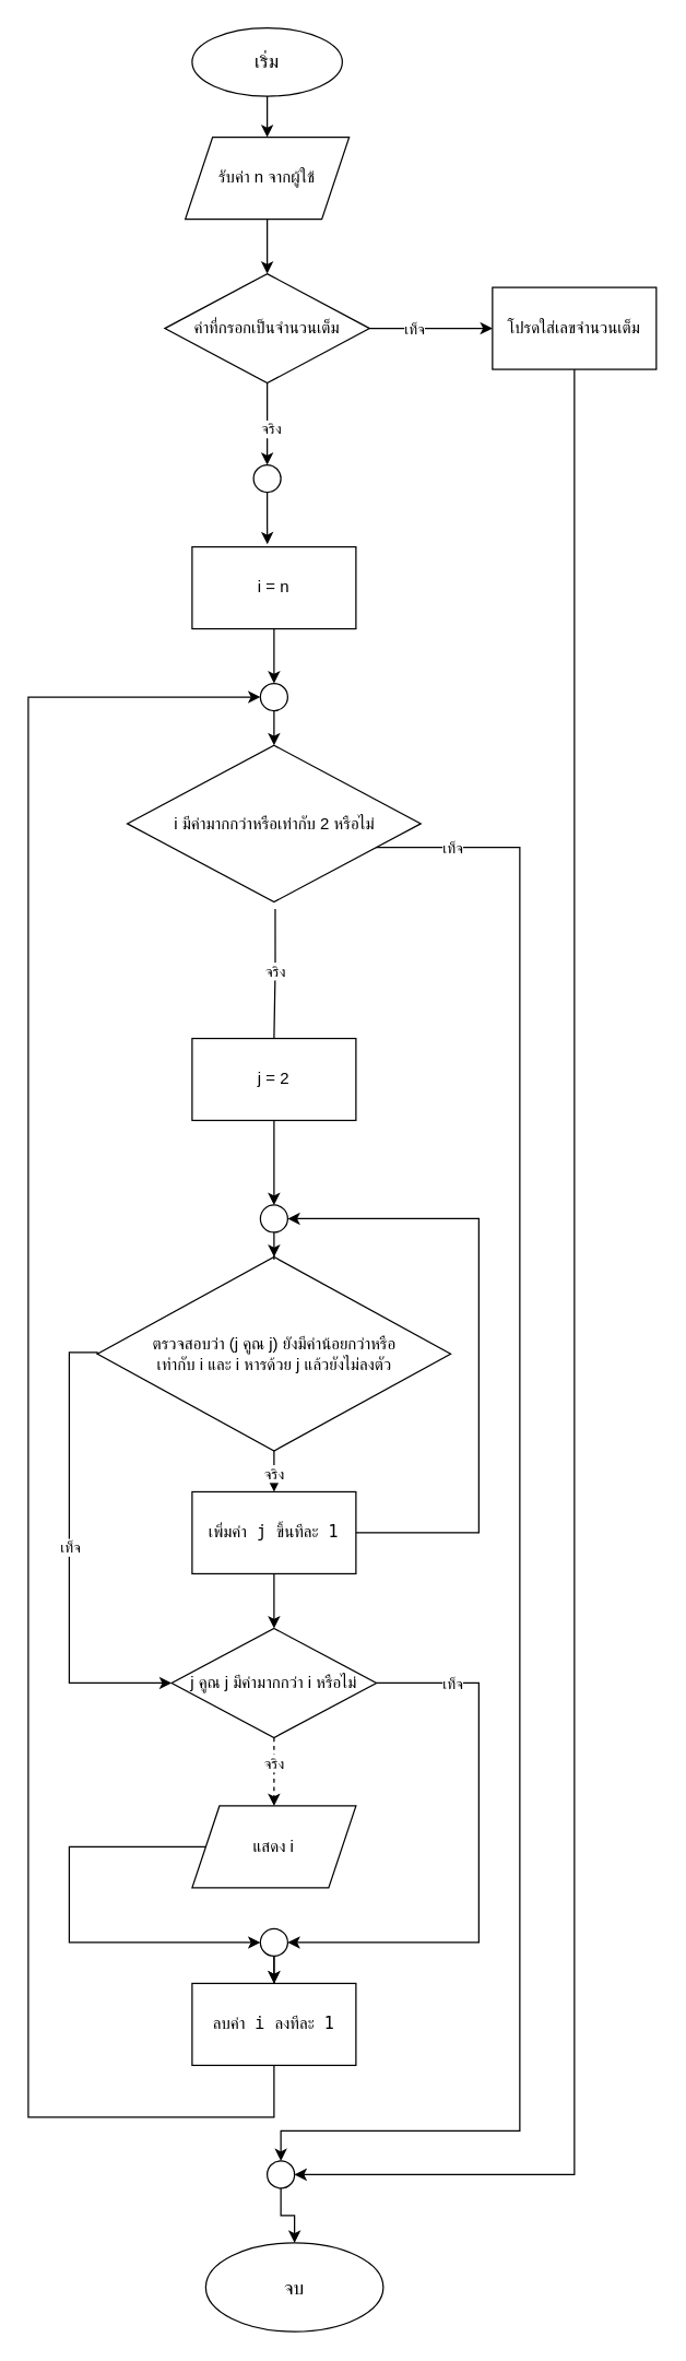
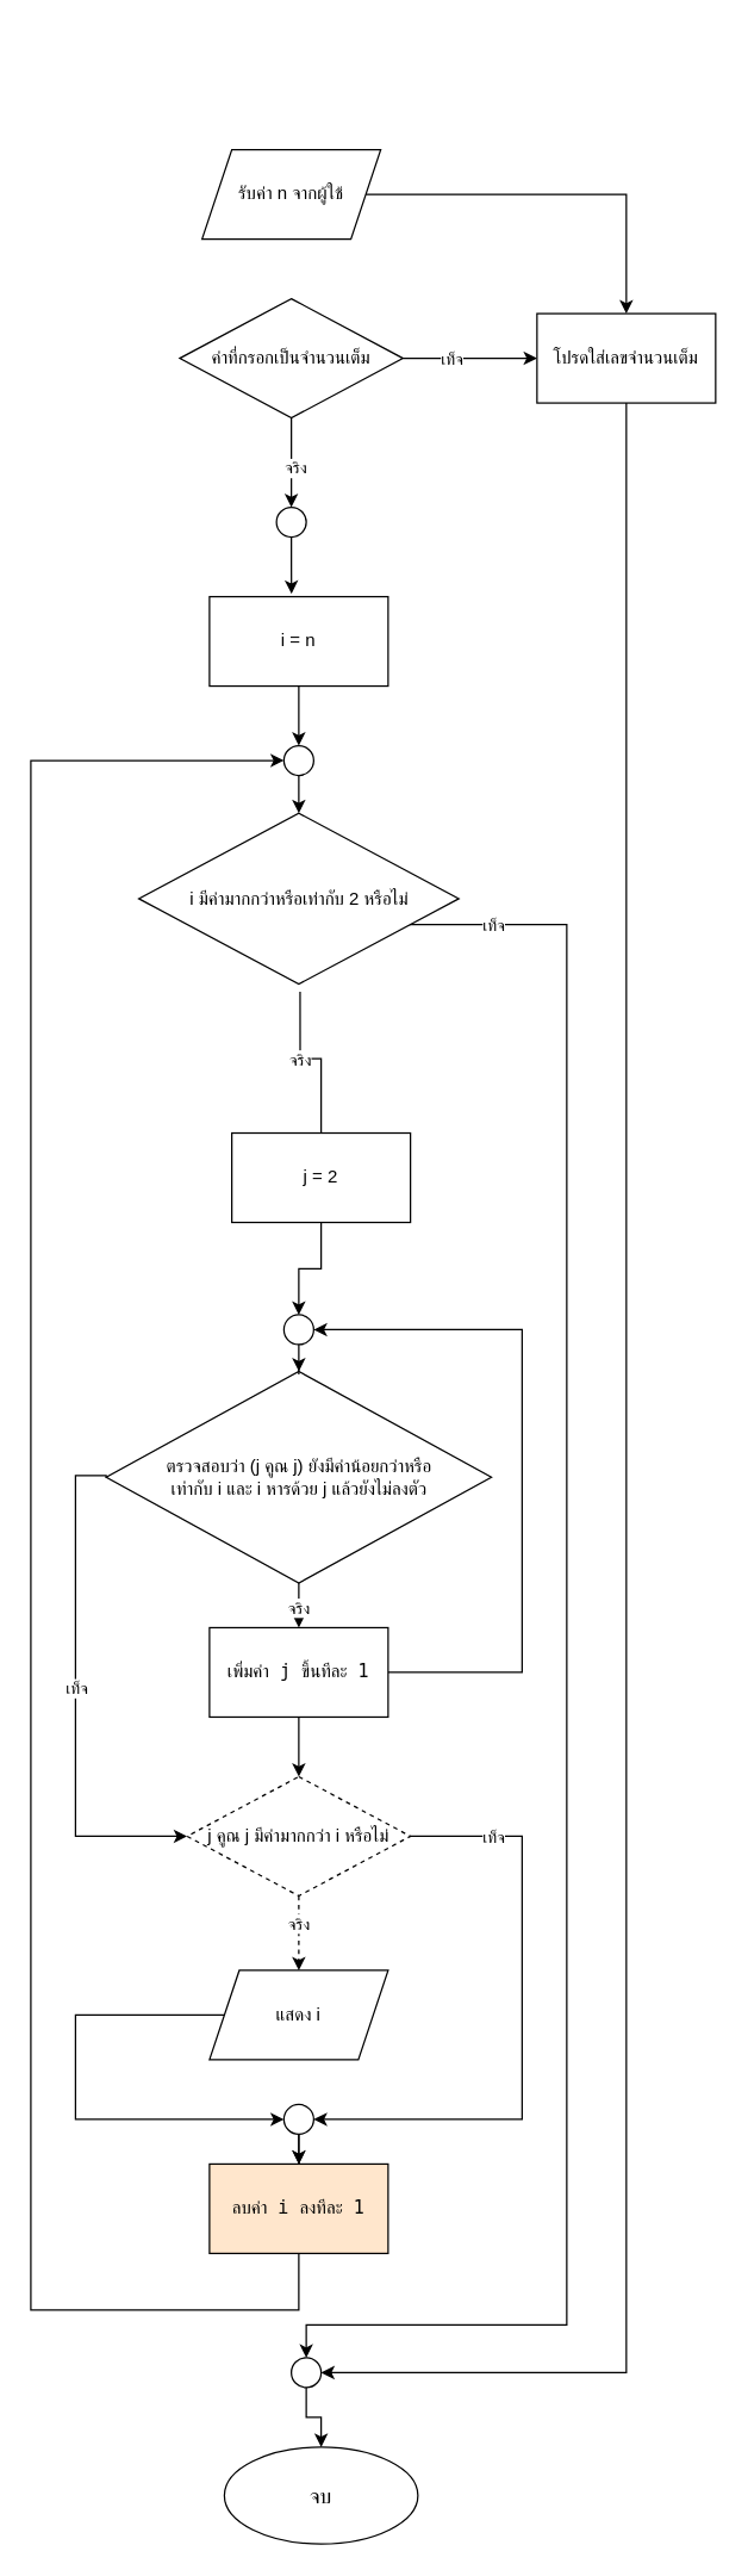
  <mxCell id="0" />
  <mxCell id="1" parent="0" />
- <mxCell id="2" style="edgeStyle=orthogonalEdgeStyle;rounded=0;orthogonalLoop=1;jettySize=auto;html=1;entryX=0.5;entryY=0;entryDx=0;entryDy=0;" parent="1" source="3" target="48" edge="1"><mxGeometry relative="1" as="geometry" /></mxCell>
- <mxCell id="3" value="&lt;font style=&quot;font-size: 14px;&quot;&gt;เริ่ม&lt;/font&gt;" style="ellipse;whiteSpace=wrap;html=1;" parent="1" vertex="1"><mxGeometry x="140" y="20" width="110" height="50" as="geometry" /></mxCell>
  <mxCell id="4" style="edgeStyle=orthogonalEdgeStyle;rounded=0;orthogonalLoop=1;jettySize=auto;html=1;entryX=0;entryY=0.5;entryDx=0;entryDy=0;" parent="1" source="8" target="10" edge="1"><mxGeometry relative="1" as="geometry"><mxPoint x="440" y="260" as="targetPoint" /></mxGeometry></mxCell>
  <mxCell id="5" value="เท็จ" style="edgeLabel;html=1;align=center;verticalAlign=middle;resizable=0;points=[];" parent="4" vertex="1" connectable="0"><mxGeometry x="-0.292" relative="1" as="geometry"><mxPoint as="offset" /></mxGeometry></mxCell>
  <mxCell id="6" style="edgeStyle=orthogonalEdgeStyle;rounded=0;orthogonalLoop=1;jettySize=auto;html=1;entryX=0.5;entryY=0;entryDx=0;entryDy=0;" parent="1" source="8" target="13" edge="1"><mxGeometry relative="1" as="geometry" /></mxCell>
  <mxCell id="7" value="จริง" style="edgeLabel;html=1;align=center;verticalAlign=middle;resizable=0;points=[];" parent="6" vertex="1" connectable="0"><mxGeometry x="0.088" y="2" relative="1" as="geometry"><mxPoint as="offset" /></mxGeometry></mxCell>
  <mxCell id="8" value="&lt;div&gt;ค่าที่กรอกเป็นจำนวนเต็ม&lt;/div&gt;" style="rhombus;whiteSpace=wrap;html=1;" parent="1" vertex="1"><mxGeometry x="120" y="200" width="150" height="80" as="geometry" /></mxCell>
  <mxCell id="9" style="edgeStyle=orthogonalEdgeStyle;rounded=0;orthogonalLoop=1;jettySize=auto;html=1;entryX=1;entryY=0.5;entryDx=0;entryDy=0;" parent="1" source="10" target="50" edge="1"><mxGeometry relative="1" as="geometry"><mxPoint x="330" y="1680" as="targetPoint" /><Array as="points"><mxPoint x="420" y="1592" /></Array></mxGeometry></mxCell>
  <mxCell id="10" value="โปรดใส่เลขจำนวนเต็ม" style="rounded=0;whiteSpace=wrap;html=1;" parent="1" vertex="1"><mxGeometry x="360" y="210" width="120" height="60" as="geometry" /></mxCell>
  <mxCell id="11" style="edgeStyle=orthogonalEdgeStyle;rounded=0;orthogonalLoop=1;jettySize=auto;html=1;entryX=0.5;entryY=0;entryDx=0;entryDy=0;" parent="1" source="12" target="36" edge="1"><mxGeometry relative="1" as="geometry" /></mxCell>
  <mxCell id="12" value="i = n" style="rounded=0;whiteSpace=wrap;html=1;" parent="1" vertex="1"><mxGeometry x="140" y="400" width="120" height="60" as="geometry" /></mxCell>
  <mxCell id="13" value="" style="ellipse;whiteSpace=wrap;html=1;" parent="1" vertex="1"><mxGeometry x="185" y="340" width="20" height="20" as="geometry" /></mxCell>
  <mxCell id="14" style="edgeStyle=orthogonalEdgeStyle;rounded=0;orthogonalLoop=1;jettySize=auto;html=1;entryX=0.459;entryY=-0.032;entryDx=0;entryDy=0;entryPerimeter=0;" parent="1" source="13" target="12" edge="1"><mxGeometry relative="1" as="geometry" /></mxCell>
- <mxCell id="15" style="edgeStyle=orthogonalEdgeStyle;rounded=0;orthogonalLoop=1;jettySize=auto;html=1;entryX=0.5;entryY=0;entryDx=0;entryDy=0;" parent="1" source="48" target="8" edge="1"><mxGeometry relative="1" as="geometry" /></mxCell>
+ <mxCell id="15" style="edgeStyle=orthogonalEdgeStyle;rounded=0;orthogonalLoop=1;jettySize=auto;html=1;" parent="1" source="48" target="10" edge="1"><mxGeometry relative="1" as="geometry" /></mxCell>
  <mxCell id="16" style="edgeStyle=orthogonalEdgeStyle;rounded=0;orthogonalLoop=1;jettySize=auto;html=1;entryX=0.5;entryY=0;entryDx=0;entryDy=0;exitX=0.504;exitY=1.046;exitDx=0;exitDy=0;exitPerimeter=0;endArrow=none;" parent="1" source="18" target="19" edge="1"><mxGeometry relative="1" as="geometry"><mxPoint x="200" y="710" as="sourcePoint" /></mxGeometry></mxCell>
  <mxCell id="17" style="edgeStyle=orthogonalEdgeStyle;rounded=0;orthogonalLoop=1;jettySize=auto;html=1;entryX=0.5;entryY=0;entryDx=0;entryDy=0;" parent="1" target="50" edge="1"><mxGeometry relative="1" as="geometry"><Array as="points"><mxPoint x="380" y="620" /><mxPoint x="380" y="1560" /><mxPoint x="205" y="1560" /></Array><mxPoint x="204.911" y="620.048" as="sourcePoint" /><mxPoint x="135" y="1582" as="targetPoint" /></mxGeometry></mxCell>
  <mxCell id="18" value="i มีค่ามากกว่าหรือเท่ากับ 2 หรือไม่" style="rhombus;whiteSpace=wrap;html=1;" parent="1" vertex="1"><mxGeometry x="92.5" y="545.33" width="215" height="114.67" as="geometry" /></mxCell>
- <mxCell id="19" value="j = 2" style="rounded=0;whiteSpace=wrap;html=1;" parent="1" vertex="1"><mxGeometry x="140" y="760" width="120" height="60" as="geometry" /></mxCell>
+ <mxCell id="19" value="j = 2" style="rounded=0;whiteSpace=wrap;html=1;" parent="1" vertex="1"><mxGeometry x="155" y="760" width="120" height="60" as="geometry" /></mxCell>
  <mxCell id="20" style="edgeStyle=orthogonalEdgeStyle;rounded=0;orthogonalLoop=1;jettySize=auto;html=1;entryX=0.5;entryY=0;entryDx=0;entryDy=0;" parent="1" source="42" target="25" edge="1"><mxGeometry relative="1" as="geometry" /></mxCell>
  <mxCell id="21" style="edgeStyle=orthogonalEdgeStyle;rounded=0;orthogonalLoop=1;jettySize=auto;html=1;exitX=0;exitY=0.5;exitDx=0;exitDy=0;entryX=0;entryY=0.5;entryDx=0;entryDy=0;" parent="1" source="22" target="25" edge="1"><mxGeometry relative="1" as="geometry"><mxPoint x="170" y="1262" as="targetPoint" /><Array as="points"><mxPoint x="50" y="990" /><mxPoint x="50" y="1232" /></Array></mxGeometry></mxCell>
  <mxCell id="22" value="ตรวจสอบว่า (j คูณ j) ยังมีค่าน้อยกว่าหรือ&#10;เท่ากับ i และ i หารด้วย j แล้วยังไม่ลงตัว" style="rhombus;whiteSpace=wrap;html=1;" parent="1" vertex="1"><mxGeometry x="70.62" y="920" width="258.76" height="142" as="geometry" /></mxCell>
  <mxCell id="23" style="edgeStyle=orthogonalEdgeStyle;rounded=0;orthogonalLoop=1;jettySize=auto;html=1;entryX=1;entryY=0.5;entryDx=0;entryDy=0;" parent="1" source="25" target="47" edge="1"><mxGeometry relative="1" as="geometry"><mxPoint x="370" y="1262" as="targetPoint" /><Array as="points"><mxPoint x="350" y="1232" /><mxPoint x="350" y="1422" /></Array></mxGeometry></mxCell>
  <mxCell id="24" style="edgeStyle=orthogonalEdgeStyle;rounded=0;orthogonalLoop=1;jettySize=auto;html=1;entryX=0.5;entryY=0;entryDx=0;entryDy=0;dashed=1;" parent="1" source="25" target="34" edge="1"><mxGeometry relative="1" as="geometry"><mxPoint x="200" y="1292" as="targetPoint" /></mxGeometry></mxCell>
- <mxCell id="25" value="j คูณ j มีค่ามากกว่า i หรือไม่" style="rhombus;whiteSpace=wrap;html=1;" parent="1" vertex="1"><mxGeometry x="125" y="1192" width="150" height="80" as="geometry" /></mxCell>
+ <mxCell id="25" value="j คูณ j มีค่ามากกว่า i หรือไม่" style="rhombus;whiteSpace=wrap;html=1;dashed=1;" parent="1" vertex="1"><mxGeometry x="125" y="1192" width="150" height="80" as="geometry" /></mxCell>
  <mxCell id="26" style="edgeStyle=orthogonalEdgeStyle;rounded=0;orthogonalLoop=1;jettySize=auto;html=1;entryX=0.5;entryY=0;entryDx=0;entryDy=0;" parent="1" source="27" target="22" edge="1"><mxGeometry relative="1" as="geometry" /></mxCell>
  <mxCell id="27" value="" style="ellipse;whiteSpace=wrap;html=1;" parent="1" vertex="1"><mxGeometry x="190" y="882" width="20" height="20" as="geometry" /></mxCell>
  <mxCell id="28" value="&lt;font style=&quot;font-size: 14px;&quot;&gt;จบ&lt;/font&gt;" style="ellipse;whiteSpace=wrap;html=1;" parent="1" vertex="1"><mxGeometry x="150" y="1642" width="130" height="65" as="geometry" /></mxCell>
  <mxCell id="29" style="edgeStyle=orthogonalEdgeStyle;rounded=0;orthogonalLoop=1;jettySize=auto;html=1;entryX=0.5;entryY=0;entryDx=0;entryDy=0;" parent="1" source="47" target="31" edge="1"><mxGeometry relative="1" as="geometry"><Array as="points" /></mxGeometry></mxCell>
  <mxCell id="30" style="edgeStyle=orthogonalEdgeStyle;rounded=0;orthogonalLoop=1;jettySize=auto;html=1;entryX=0;entryY=0.5;entryDx=0;entryDy=0;" parent="1" source="31" target="36" edge="1"><mxGeometry relative="1" as="geometry"><Array as="points"><mxPoint x="20" y="1550" /><mxPoint x="20" y="510" /></Array></mxGeometry></mxCell>
- <mxCell id="31" value="&lt;span style=&quot;font-family: monospace;&quot;&gt;ลบค่า i ลงทีละ 1&lt;/span&gt;" style="rounded=0;whiteSpace=wrap;html=1;" parent="1" vertex="1"><mxGeometry x="140" y="1452" width="120" height="60" as="geometry" /></mxCell>
+ <mxCell id="31" value="&lt;span style=&quot;font-family: monospace;&quot;&gt;ลบค่า i ลงทีละ 1&lt;/span&gt;" style="rounded=0;whiteSpace=wrap;html=1;fillColor=#ffe6cc;" parent="1" vertex="1"><mxGeometry x="140" y="1452" width="120" height="60" as="geometry" /></mxCell>
  <mxCell id="32" style="edgeStyle=orthogonalEdgeStyle;rounded=0;orthogonalLoop=1;jettySize=auto;html=1;exitX=0.5;exitY=1;exitDx=0;exitDy=0;entryX=0.5;entryY=0;entryDx=0;entryDy=0;" parent="1" source="19" target="27" edge="1"><mxGeometry relative="1" as="geometry" /></mxCell>
  <mxCell id="33" style="edgeStyle=orthogonalEdgeStyle;rounded=0;orthogonalLoop=1;jettySize=auto;html=1;entryX=0;entryY=0.5;entryDx=0;entryDy=0;" parent="1" source="34" target="47" edge="1"><mxGeometry relative="1" as="geometry"><mxPoint x="50" y="1722" as="targetPoint" /><Array as="points"><mxPoint x="50" y="1352" /><mxPoint x="50" y="1422" /></Array></mxGeometry></mxCell>
  <mxCell id="34" value="แสดง i" style="shape=parallelogram;perimeter=parallelogramPerimeter;whiteSpace=wrap;html=1;fixedSize=1;" parent="1" vertex="1"><mxGeometry x="140" y="1322" width="120" height="60" as="geometry" /></mxCell>
  <mxCell id="35" style="edgeStyle=orthogonalEdgeStyle;rounded=0;orthogonalLoop=1;jettySize=auto;html=1;entryX=0.5;entryY=0;entryDx=0;entryDy=0;" parent="1" source="36" target="18" edge="1"><mxGeometry relative="1" as="geometry" /></mxCell>
  <mxCell id="36" value="" style="ellipse;whiteSpace=wrap;html=1;" parent="1" vertex="1"><mxGeometry x="190" y="500" width="20" height="20" as="geometry" /></mxCell>
  <mxCell id="37" value="เท็จ" style="edgeLabel;html=1;align=center;verticalAlign=middle;resizable=0;points=[];" parent="1" vertex="1" connectable="0"><mxGeometry x="330" y="620" as="geometry" /></mxCell>
  <mxCell id="38" value="จริง" style="edgeLabel;html=1;align=center;verticalAlign=middle;resizable=0;points=[];" parent="1" vertex="1" connectable="0"><mxGeometry x="200" y="710" as="geometry" /></mxCell>
  <mxCell id="39" value="เท็จ" style="edgeLabel;html=1;align=center;verticalAlign=middle;resizable=0;points=[];" parent="1" vertex="1" connectable="0"><mxGeometry x="50" y="1132" as="geometry" /></mxCell>
  <mxCell id="40" value="" style="edgeStyle=orthogonalEdgeStyle;rounded=0;orthogonalLoop=1;jettySize=auto;html=1;entryX=0.5;entryY=0;entryDx=0;entryDy=0;" parent="1" source="22" target="42" edge="1"><mxGeometry relative="1" as="geometry"><mxPoint x="200" y="1035" as="sourcePoint" /><mxPoint x="200" y="1172" as="targetPoint" /></mxGeometry></mxCell>
  <mxCell id="41" style="edgeStyle=orthogonalEdgeStyle;rounded=0;orthogonalLoop=1;jettySize=auto;html=1;entryX=1;entryY=0.5;entryDx=0;entryDy=0;" parent="1" source="42" target="27" edge="1"><mxGeometry relative="1" as="geometry"><mxPoint x="220" y="862" as="targetPoint" /><Array as="points"><mxPoint x="350" y="1122" /><mxPoint x="350" y="892" /></Array></mxGeometry></mxCell>
  <mxCell id="42" value="&lt;code data-end=&quot;598&quot; data-start=&quot;587&quot;&gt;เพิ่มค่า j ขึ้นทีละ 1&lt;/code&gt;" style="rounded=0;whiteSpace=wrap;html=1;" parent="1" vertex="1"><mxGeometry x="140" y="1092" width="120" height="60" as="geometry" /></mxCell>
  <mxCell id="43" value="จริง" style="edgeLabel;html=1;align=center;verticalAlign=middle;resizable=0;points=[];" parent="1" vertex="1" connectable="0"><mxGeometry x="220" y="1080" as="geometry"><mxPoint x="-21" y="-2" as="offset" /></mxGeometry></mxCell>
  <mxCell id="44" value="จริง" style="edgeLabel;html=1;align=center;verticalAlign=middle;resizable=0;points=[];" parent="1" vertex="1" connectable="0"><mxGeometry x="220" y="1292" as="geometry"><mxPoint x="-21" y="-2" as="offset" /></mxGeometry></mxCell>
  <mxCell id="45" value="เท็จ" style="edgeLabel;html=1;align=center;verticalAlign=middle;resizable=0;points=[];" parent="1" vertex="1" connectable="0"><mxGeometry x="330" y="1232" as="geometry" /></mxCell>
  <mxCell id="46" value="" style="edgeStyle=orthogonalEdgeStyle;rounded=0;orthogonalLoop=1;jettySize=auto;html=1;" parent="1" source="47" target="31" edge="1"><mxGeometry relative="1" as="geometry" /></mxCell>
  <mxCell id="47" value="" style="ellipse;whiteSpace=wrap;html=1;" parent="1" vertex="1"><mxGeometry x="190" y="1412" width="20" height="20" as="geometry" /></mxCell>
  <mxCell id="48" value="รับค่า n จากผู้ใช้" style="shape=parallelogram;perimeter=parallelogramPerimeter;whiteSpace=wrap;html=1;fixedSize=1;" parent="1" vertex="1"><mxGeometry x="135" y="100" width="120" height="60" as="geometry" /></mxCell>
  <mxCell id="49" value="" style="edgeStyle=orthogonalEdgeStyle;rounded=0;orthogonalLoop=1;jettySize=auto;html=1;" parent="1" source="50" target="28" edge="1"><mxGeometry relative="1" as="geometry" /></mxCell>
  <mxCell id="50" value="" style="ellipse;whiteSpace=wrap;html=1;" parent="1" vertex="1"><mxGeometry x="195" y="1582" width="20" height="20" as="geometry" /></mxCell>
